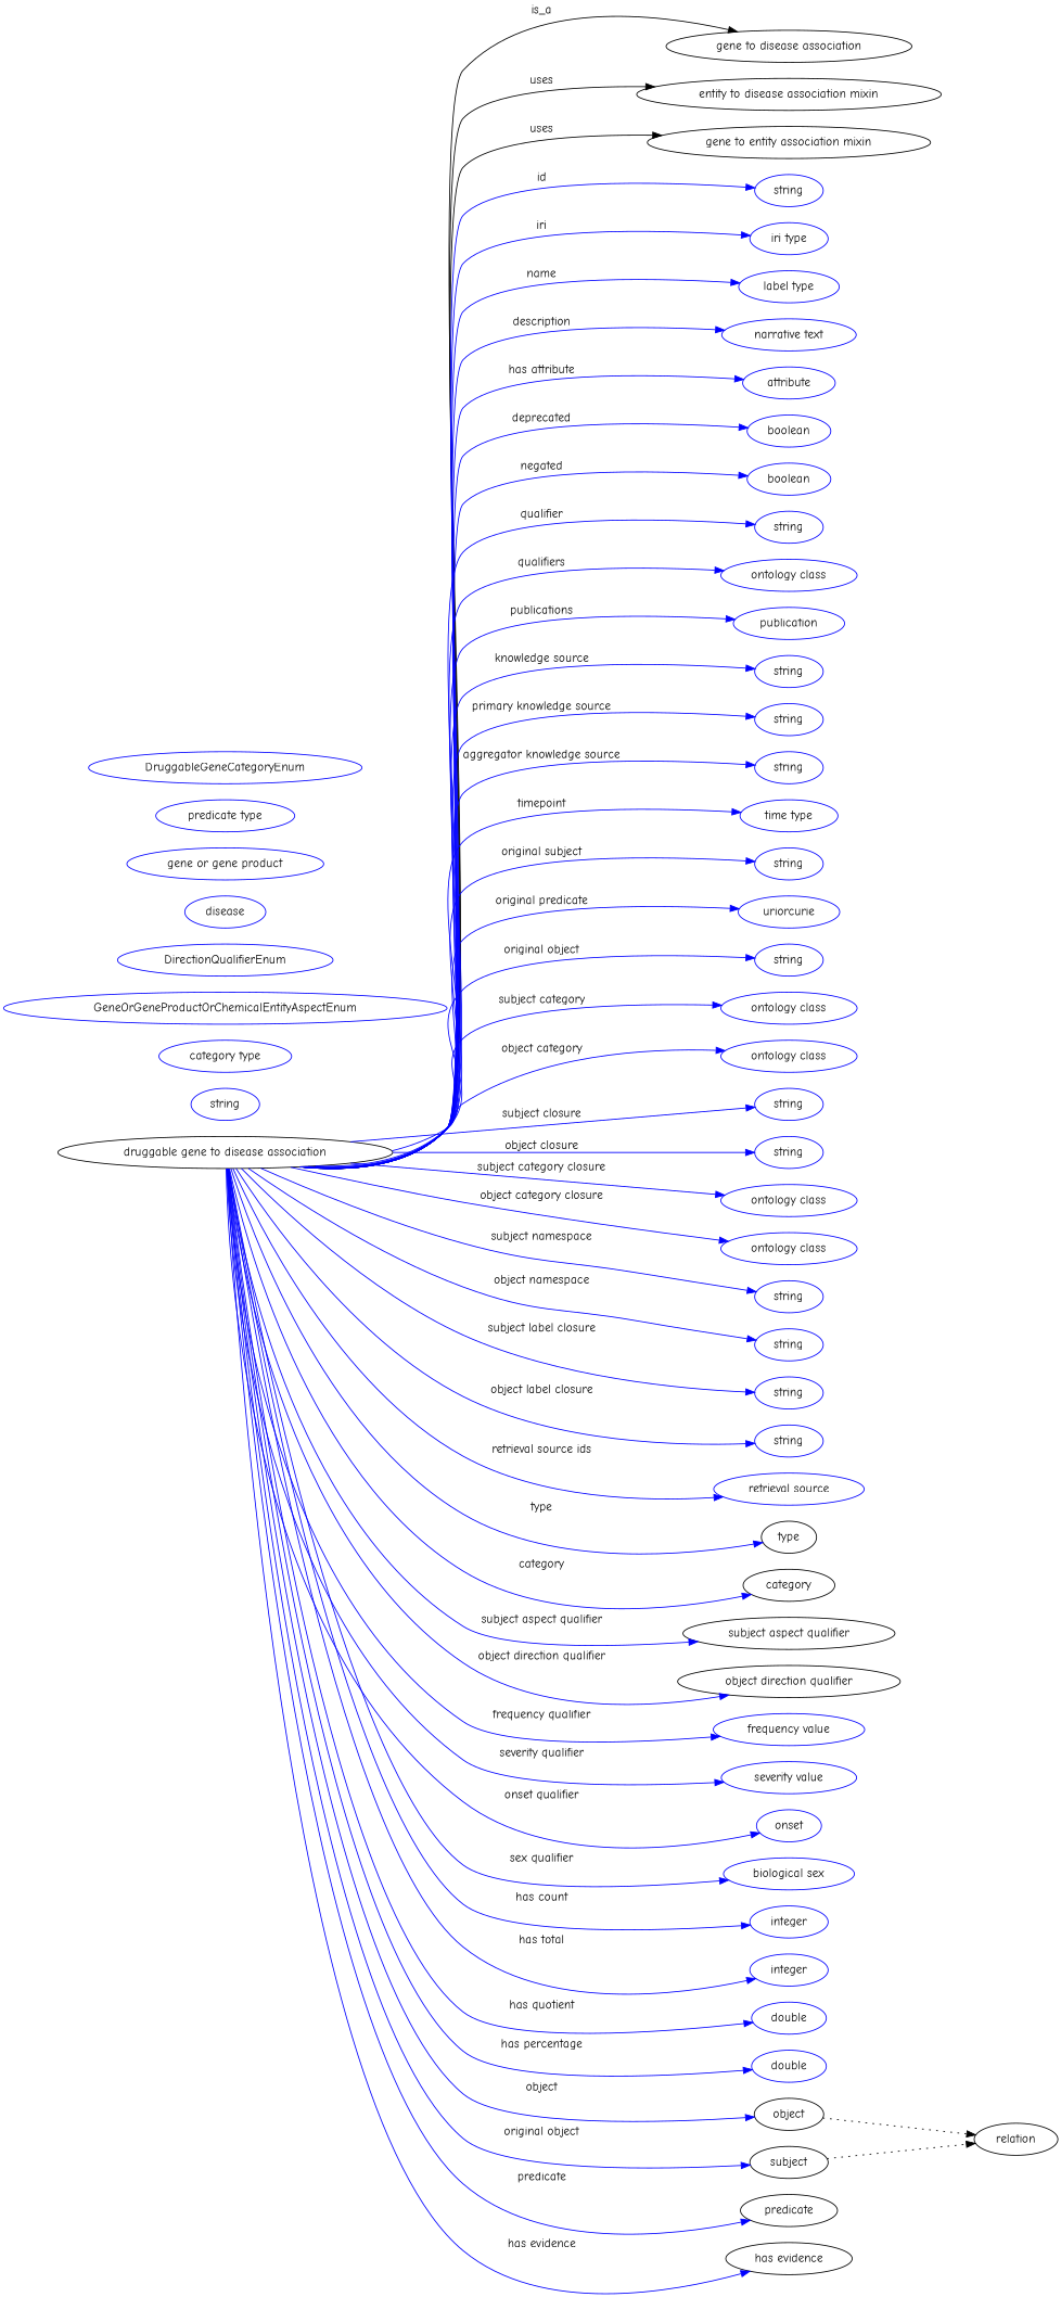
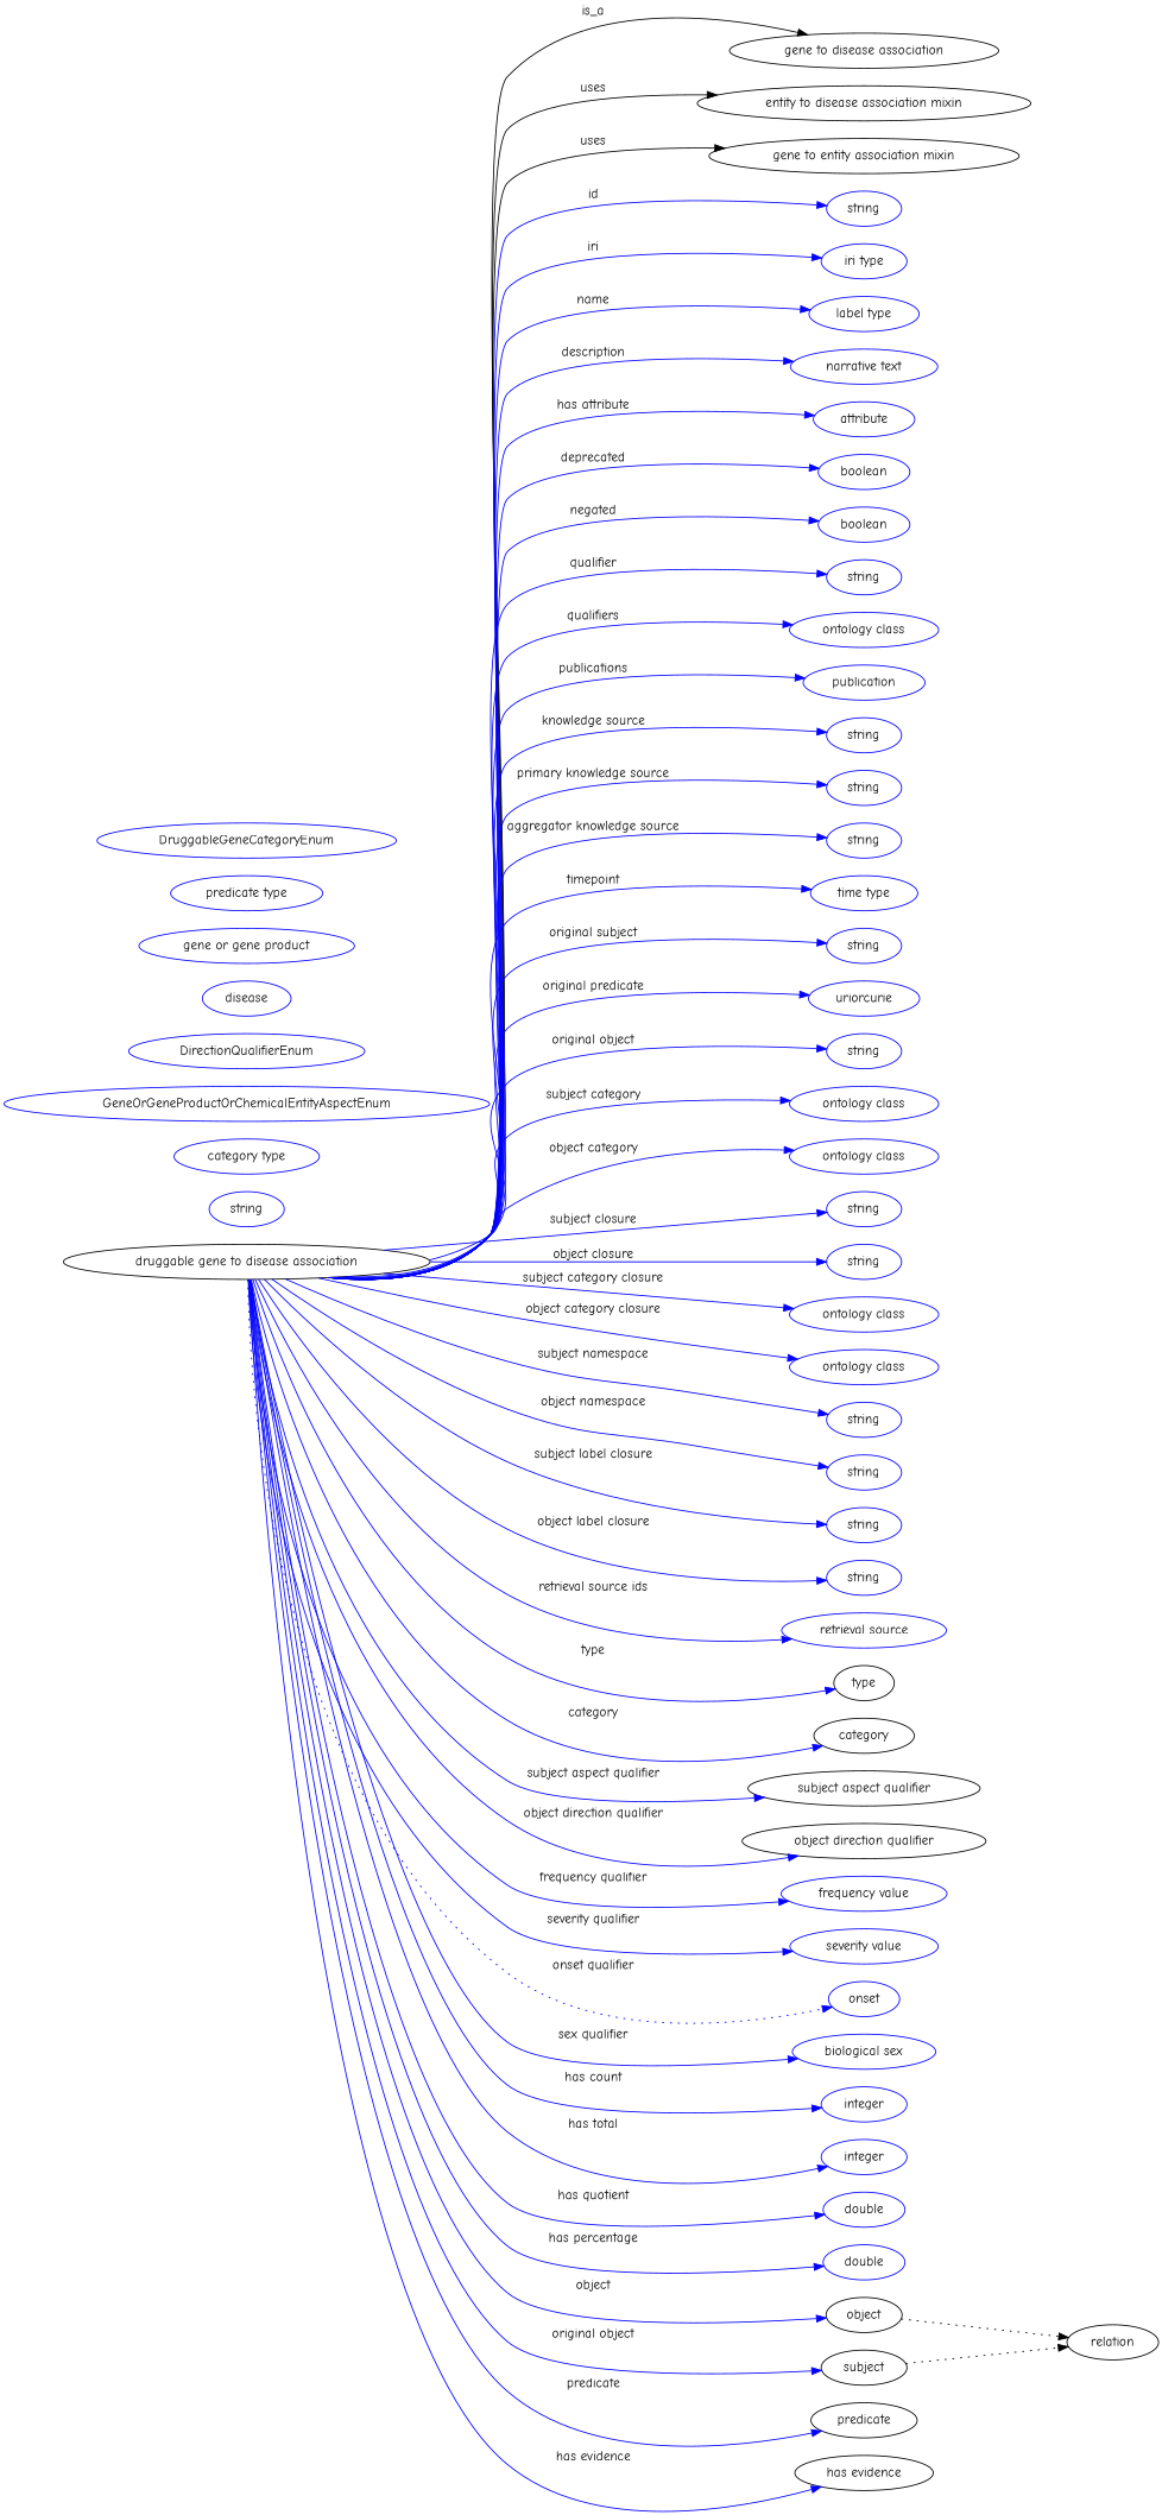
  digraph {
    fontname="Comic Neue"
    rankdir=LR
    node [fontname="Comic Neue" color=blue]
    edge [fontname="Comic Neue" color=blue style=solid]
    n1 [height=0.5 label="druggable gene to disease association" width=5.2176 color=""]
    "gene to disease association" [height=0.5 width=3.8274 color=""]
    "entity to disease association mixin" [height=0.5 width=4.7482 color=""]
    "gene to entity association mixin" [height=0.5 width=4.4232 color=""]
    n5 [height=0.5 label=string width=1.0652]
    n6 [height=0.5 label="iri type" width=1.2277]
    n7 [height=0.5 label="label type" width=1.5707]
    n8 [height=0.5 label="narrative text" width=2.0943]
    n9 [height=0.5 label=attribute width=1.4443]
    n10 [height=0.5 label=boolean width=1.2999]
    n11 [height=0.5 label=boolean width=1.2999]
    n12 [height=0.5 label=string width=1.0652]
    n13 [height=0.5 label="ontology class" width=2.1304]
    n14 [height=0.5 label=publication width=1.7332]
    n15 [height=0.5 label=string width=1.0652]
    n16 [height=0.5 label=string width=1.0652]
    n17 [height=0.5 label=string width=1.0652]
    n18 [height=0.5 label="time type" width=1.5346]
    n19 [height=0.5 label=string width=1.0652]
    n20 [height=0.5 label=uriorcurie width=1.5887]
    n21 [height=0.5 label=string width=1.0652]
    n22 [height=0.5 label="ontology class" width=2.1304]
    n23 [height=0.5 label="ontology class" width=2.1304]
    n24 [height=0.5 label=string width=1.0652]
    n25 [height=0.5 label=string width=1.0652]
    n26 [height=0.5 label="ontology class" width=2.1304]
    n27 [height=0.5 label="ontology class" width=2.1304]
    n28 [height=0.5 label=string width=1.0652]
    n29 [height=0.5 label=string width=1.0652]
    n30 [height=0.5 label=string width=1.0652]
    n31 [height=0.5 label=string width=1.0652]
    n32 [height=0.5 label="retrieval source" width=2.347]
    type [height=0.5 width=0.86659 color=""]
    category [height=0.5 width=1.4263 color=""]
    "subject aspect qualifier" [height=0.5 width=3.3039 color=""]
    "object direction qualifier" [height=0.5 width=3.4664 color=""]
    n37 [height=0.5 label="frequency value" width=2.3651]
    n38 [height=0.5 label="severity value" width=2.1123]
    n39 [height=0.5 label=onset width=1.011]
    n40 [height=0.5 label="biological sex" width=2.0401]
    n41 [height=0.5 label=integer width=1.2277]
    n42 [height=0.5 label=integer width=1.2277]
    n43 [height=0.5 label=double width=1.1735]
    n44 [height=0.5 label=double width=1.1735]
    object [height=0.5 width=1.0832 color=""]
    subject [height=0.5 width=1.2277 color=""]
    predicate [height=0.5 width=1.5165 color=""]
    "has evidence" [height=0.5 width=1.9679 color=""]
    relation [height=0.5 width=1.2999 color=""]
    n50 [height=0.5 label=string width=1.0652]
    n51 [height=0.5 label="category type" width=2.0762]
    n52 [height=0.5 label=GeneOrGeneProductOrChemicalEntityAspectEnum width=6.9147]
    n53 [height=0.5 label=DirectionQualifierEnum width=3.358]
    n54 [height=0.5 label=disease width=1.2638]
    n55 [height=0.5 label="gene or gene product" width=3.0692]
    n56 [height=0.5 label="predicate type" width=2.1665]
    n57 [height=0.5 label=DruggableGeneCategoryEnum width=4.2607]
    n1 -> "gene to disease association" [label=is_a color="" style=""]
    n1 -> "entity to disease association mixin" [label=uses color="" style=""]
    n1 -> "gene to entity association mixin" [label=uses color="" style=""]
    n1 -> n5 [label=id]
    n1 -> n6 [label=iri]
    n1 -> n7 [label=name]
    n1 -> n8 [label=description]
    n1 -> n9 [label="has attribute"]
    n1 -> n10 [label=deprecated]
    n1 -> n11 [label=negated]
    n1 -> n12 [label=qualifier]
    n1 -> n13 [label=qualifiers]
    n1 -> n14 [label=publications]
    n1 -> n15 [label="knowledge source"]
    n1 -> n16 [label="primary knowledge source"]
    n1 -> n17 [label="aggregator knowledge source"]
    n1 -> n18 [label=timepoint]
    n1 -> n19 [label="original subject"]
    n1 -> n20 [label="original predicate"]
    n1 -> n21 [label="original object"]
    n1 -> n22 [label="subject category"]
    n1 -> n23 [label="object category"]
    n1 -> n24 [label="subject closure"]
    n1 -> n25 [label="object closure"]
    n1 -> n26 [label="subject category closure"]
    n1 -> n27 [label="object category closure"]
    n1 -> n28 [label="subject namespace"]
    n1 -> n29 [label="object namespace"]
    n1 -> n30 [label="subject label closure"]
    n1 -> n31 [label="object label closure"]
    n1 -> n32 [label="retrieval source ids"]
    n1 -> type [label=type]
    n1 -> category [label=category]
    n1 -> "subject aspect qualifier" [label="subject aspect qualifier"]
    n1 -> "object direction qualifier" [label="object direction qualifier"]
    n1 -> n37 [label="frequency qualifier"]
    n1 -> n38 [label="severity qualifier"]
-   n1 -> n39 [label="onset qualifier"]
+   n1 -> n39 [label="onset qualifier" style=dotted]
    n1 -> n40 [label="sex qualifier"]
    n1 -> n41 [label="has count"]
    n1 -> n42 [label="has total"]
    n1 -> n43 [label="has quotient"]
    n1 -> n44 [label="has percentage"]
    n1 -> object [label=object]
    n1 -> subject [label="original object"]
    n1 -> predicate [label=predicate]
    n1 -> "has evidence" [label="has evidence"]
    object -> relation [style=dotted color=""]
    subject -> relation [style=dotted color=""]
  }
